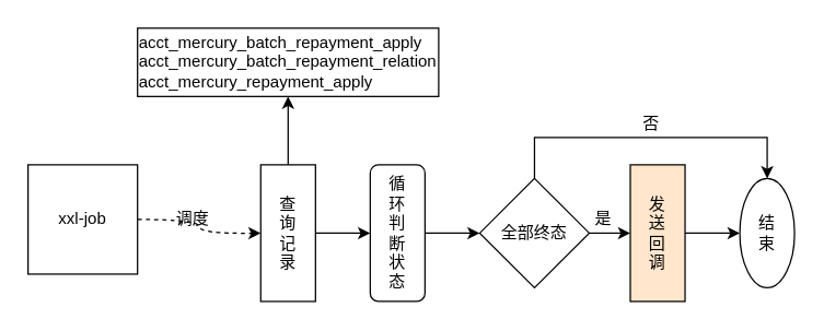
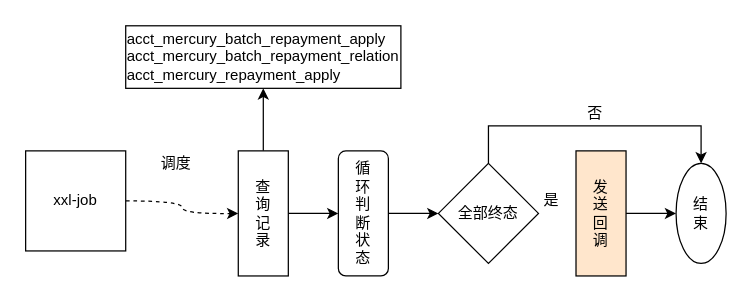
  <mxCell id="0" />
  <mxCell id="1" parent="0" />
  <mxCell id="2" style="edgeStyle=orthogonalEdgeStyle;rounded=0;orthogonalLoop=1;jettySize=auto;html=1;exitX=0.5;exitY=0;exitDx=0;exitDy=0;entryX=0.5;entryY=1;entryDx=0;entryDy=0;" edge="1" parent="1" source="4" target="5"><mxGeometry relative="1" as="geometry" /></mxCell>
  <mxCell id="3" style="edgeStyle=orthogonalEdgeStyle;rounded=0;orthogonalLoop=1;jettySize=auto;html=1;exitX=1;exitY=0.5;exitDx=0;exitDy=0;entryX=0;entryY=0.5;entryDx=0;entryDy=0;" edge="1" parent="1" source="4" target="7"><mxGeometry relative="1" as="geometry" /></mxCell>
  <mxCell id="4" value="查&lt;br&gt;询&lt;br&gt;记&lt;br&gt;录" style="rounded=0;whiteSpace=wrap;html=1;" vertex="1" parent="1"><mxGeometry x="190" y="120" width="40" height="100" as="geometry" /></mxCell>
  <mxCell id="5" value="&lt;div style=&quot;text-align: left&quot;&gt;acct_mercury_batch_repayment_apply&lt;/div&gt;&lt;div style=&quot;text-align: left&quot;&gt;acct_mercury_batch_repayment_relation&lt;/div&gt;&lt;div style=&quot;text-align: left&quot;&gt;acct_mercury_repayment_apply&lt;/div&gt;" style="rounded=0;whiteSpace=wrap;html=1;" vertex="1" parent="1"><mxGeometry x="100" y="20" width="220" height="50" as="geometry" /></mxCell>
  <mxCell id="6" style="edgeStyle=orthogonalEdgeStyle;rounded=0;orthogonalLoop=1;jettySize=auto;html=1;exitX=1;exitY=0.5;exitDx=0;exitDy=0;entryX=0;entryY=0.5;entryDx=0;entryDy=0;" edge="1" parent="1" source="7"><mxGeometry relative="1" as="geometry"><mxPoint x="350" y="170" as="targetPoint" /></mxGeometry></mxCell>
  <mxCell id="7" value="循&lt;br&gt;环&lt;br&gt;判&lt;br&gt;断&lt;br&gt;状&lt;br&gt;态" style="whiteSpace=wrap;html=1;rounded=1;" vertex="1" parent="1"><mxGeometry x="270" y="120" width="40" height="100" as="geometry" /></mxCell>
  <mxCell id="8" value="结&lt;br&gt;束" style="ellipse;whiteSpace=wrap;html=1;" vertex="1" parent="1"><mxGeometry x="540" y="130" width="40" height="80" as="geometry" /></mxCell>
  <mxCell id="9" style="edgeStyle=orthogonalEdgeStyle;orthogonalLoop=1;jettySize=auto;html=1;exitX=1;exitY=0.5;exitDx=0;exitDy=0;entryX=0;entryY=0.5;entryDx=0;entryDy=0;curved=1;dashed=1;" edge="1" parent="1" source="10"><mxGeometry relative="1" as="geometry"><mxPoint x="190" y="170" as="targetPoint" /></mxGeometry></mxCell>
  <mxCell id="10" value="xxl-job" style="whiteSpace=wrap;html=1;aspect=fixed;gradientColor=none;" vertex="1" parent="1"><mxGeometry x="20" y="120" width="80" height="80" as="geometry" /></mxCell>
- <mxCell id="11" value="调度" style="text;html=1;align=center;verticalAlign=middle;resizable=0;points=[];autosize=1;" vertex="1" parent="1"><mxGeometry x="120" y="150" width="40" height="20" as="geometry" /></mxCell>
- <mxCell id="12" style="edgeStyle=orthogonalEdgeStyle;curved=1;orthogonalLoop=1;jettySize=auto;html=1;exitX=1;exitY=0.5;exitDx=0;exitDy=0;entryX=0;entryY=0.5;entryDx=0;entryDy=0;" edge="1" parent="1" source="14" target="16"><mxGeometry relative="1" as="geometry" /></mxCell>
+ <mxCell id="11" value="调度" style="text;html=1;align=center;verticalAlign=middle;resizable=0;points=[];autosize=1;" vertex="1" parent="1"><mxGeometry x="120" y="120" width="40" height="20" as="geometry" /></mxCell>
  <mxCell id="13" style="edgeStyle=orthogonalEdgeStyle;rounded=0;orthogonalLoop=1;jettySize=auto;html=1;exitX=0.5;exitY=0;exitDx=0;exitDy=0;entryX=0.5;entryY=0;entryDx=0;entryDy=0;" edge="1" parent="1" source="14" target="8"><mxGeometry relative="1" as="geometry"><Array as="points"><mxPoint x="390" y="100" /><mxPoint x="560" y="100" /></Array></mxGeometry></mxCell>
  <mxCell id="14" value="全部终态" style="rhombus;whiteSpace=wrap;html=1;fillColor=#ffffff;gradientColor=none;" vertex="1" parent="1"><mxGeometry x="350" y="130" width="80" height="80" as="geometry" /></mxCell>
  <mxCell id="15" style="edgeStyle=orthogonalEdgeStyle;curved=1;orthogonalLoop=1;jettySize=auto;html=1;exitX=1;exitY=0.5;exitDx=0;exitDy=0;" edge="1" parent="1" source="16" target="8"><mxGeometry relative="1" as="geometry" /></mxCell>
  <mxCell id="16" value="发&lt;br&gt;送&lt;br&gt;回&lt;br&gt;调" style="rounded=0;whiteSpace=wrap;html=1;fillColor=#ffe6cc;" vertex="1" parent="1"><mxGeometry x="460" y="120" width="40" height="100" as="geometry" /></mxCell>
  <mxCell id="17" value="是" style="text;html=1;align=center;verticalAlign=middle;resizable=0;points=[];autosize=1;" vertex="1" parent="1"><mxGeometry x="425" y="150" width="30" height="20" as="geometry" /></mxCell>
  <mxCell id="18" value="否" style="text;html=1;align=center;verticalAlign=middle;resizable=0;points=[];autosize=1;" vertex="1" parent="1"><mxGeometry x="460" y="80" width="30" height="20" as="geometry" /></mxCell>
